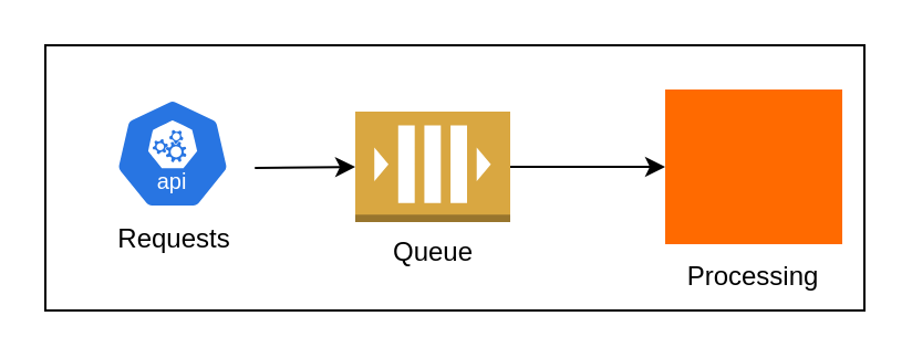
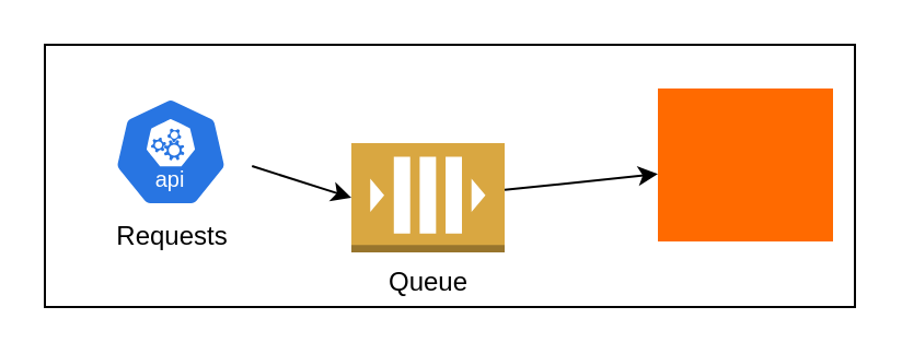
  <mxCell id="0" />
  <mxCell id="1" parent="0" />
  <mxCell id="2" value="" style="rounded=0;whiteSpace=wrap;html=1;" vertex="1" parent="1"><mxGeometry x="20" y="20" width="370" height="120" as="geometry" /></mxCell>
- <mxCell id="3" value="Queue" style="outlineConnect=0;dashed=0;verticalLabelPosition=bottom;verticalAlign=top;align=center;html=1;shape=mxgraph.aws3.queue;fillColor=#D9A741;gradientColor=none;" vertex="1" parent="1"><mxGeometry x="160" y="50" width="70" height="50" as="geometry" /></mxCell>
+ <mxCell id="3" value="Queue" style="outlineConnect=0;dashed=0;verticalLabelPosition=bottom;verticalAlign=top;align=center;html=1;shape=mxgraph.aws3.queue;fillColor=#D9A741;gradientColor=none;" vertex="1" parent="1"><mxGeometry x="160" y="65" width="70" height="50" as="geometry" /></mxCell>
  <mxCell id="4" value="Requests" style="aspect=fixed;sketch=0;html=1;dashed=0;whitespace=wrap;verticalLabelPosition=bottom;verticalAlign=top;fillColor=#2875E2;strokeColor=#ffffff;points=[[0.005,0.63,0],[0.1,0.2,0],[0.9,0.2,0],[0.5,0,0],[0.995,0.63,0],[0.72,0.99,0],[0.5,1,0],[0.28,0.99,0]];shape=mxgraph.kubernetes.icon2;kubernetesLabel=1;prIcon=api" vertex="1" parent="1"><mxGeometry x="40" y="44" width="75" height="50" as="geometry" /></mxCell>
  <mxCell id="5" value="" style="points=[];aspect=fixed;html=1;align=center;shadow=0;dashed=0;fillColor=#FF6A00;strokeColor=none;shape=mxgraph.alibaba_cloud.ecs_elastic_compute_service;" vertex="1" parent="1"><mxGeometry x="300" y="40" width="80" height="70" as="geometry" /></mxCell>
  <mxCell id="6" value="" style="endArrow=classic;html=1;rounded=0;exitX=0.995;exitY=0.63;exitDx=0;exitDy=0;exitPerimeter=0;entryX=0;entryY=0.5;entryDx=0;entryDy=0;entryPerimeter=0;" edge="1" parent="1" source="4" target="3"><mxGeometry width="50" height="50" relative="1" as="geometry"><mxPoint x="110" y="60" as="sourcePoint" /><mxPoint x="160" y="80" as="targetPoint" /></mxGeometry></mxCell>
  <mxCell id="7" value="" style="endArrow=classic;html=1;rounded=0;" edge="1" parent="1" source="3" target="5"><mxGeometry width="50" height="50" relative="1" as="geometry"><mxPoint x="240" y="70" as="sourcePoint" /><mxPoint x="350" y="10" as="targetPoint" /></mxGeometry></mxCell>
- <mxCell id="8" value="Processing" style="text;html=1;align=center;verticalAlign=middle;whiteSpace=wrap;rounded=0;" vertex="1" parent="1"><mxGeometry x="310" y="110" width="60" height="30" as="geometry" /></mxCell>
